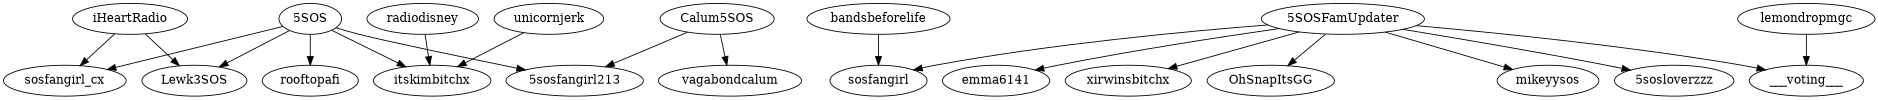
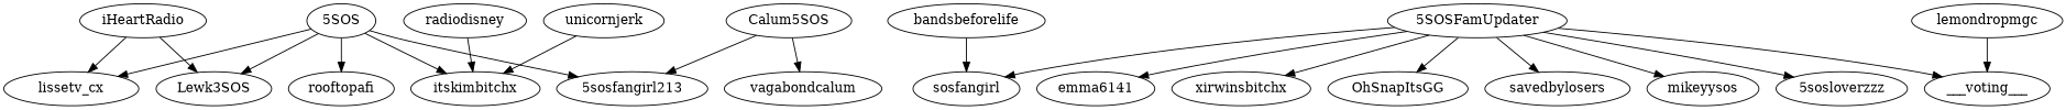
  strict digraph {
    iHeartRadio
-   lissetv_cx [label=sosfangirl_cx]
+   lissetv_cx
    n3 [label=Lewk3SOS]
    "5SOS"
    rooftopafi
    itskimbitchx
    "5sosfangirl213"
    Calum5SOS
    vagabondcalum
    n10 [label=sosfangirl]
    "5SOSFamUpdater"
    n12 [label=emma6141]
    xirwinsbitchx
    OhSnapItsGG
+   savedbylosers
    mikeyysos
    ___voting___
    "5sosloverzzz"
    bandsbeforelife
    unicornjerk
    radiodisney
    lemondropmgc
    iHeartRadio -> lissetv_cx
    iHeartRadio -> n3
    "5SOS" -> lissetv_cx
    "5SOS" -> n3
    "5SOS" -> rooftopafi
    "5SOS" -> itskimbitchx
    "5SOS" -> "5sosfangirl213"
    Calum5SOS -> "5sosfangirl213"
    Calum5SOS -> vagabondcalum
    "5SOSFamUpdater" -> n10
    "5SOSFamUpdater" -> n12
    "5SOSFamUpdater" -> xirwinsbitchx
    "5SOSFamUpdater" -> OhSnapItsGG
+   "5SOSFamUpdater" -> savedbylosers
    "5SOSFamUpdater" -> mikeyysos
    "5SOSFamUpdater" -> ___voting___
    "5SOSFamUpdater" -> "5sosloverzzz"
    bandsbeforelife -> n10
    unicornjerk -> itskimbitchx
    radiodisney -> itskimbitchx
    lemondropmgc -> ___voting___
  }
